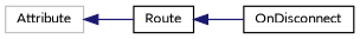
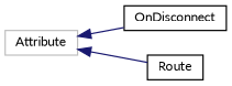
  digraph {
    fontname=Lato
    rankdir=LR
    node [color=black fillcolor=white fontname=Lato fontsize=10 shape=record style=filled]
    edge [color=midnightblue dir=back fontname=Lato fontsize=10 labelfontname=Helvetica labelfontsize=10 style=solid]
    n1 [color=grey75 height=0.2 label=Attribute width=0.4]
    n2 [height=0.2 label=OnDisconnect width=0.4]
    n3 [height=0.2 label=Route width=0.4]
-   n3 -> n2
+   n1 -> n2
    n1 -> n3
  }
